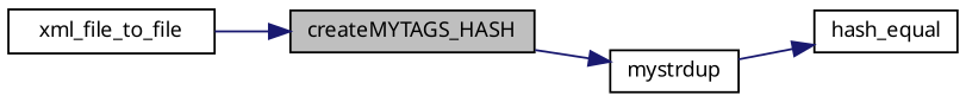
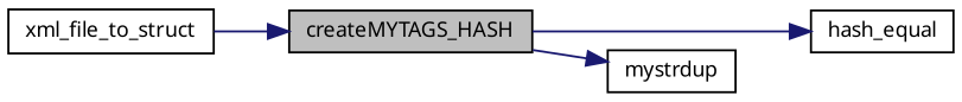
  digraph {
    fontname="Noto Sans"
    rankdir=LR
    node [color=black fillcolor=white fontname="Noto Sans" fontsize=10 shape=record style=filled]
    edge [color=midnightblue fontname="Noto Sans" fontsize=10 labelfontname=FreeSans labelfontsize=10 style=solid]
    n1 [fillcolor=grey75 fontcolor=black height=0.2 label=createMYTAGS_HASH width=0.4]
    n2 [height=0.2 label=hash_equal width=0.4]
    n3 [height=0.2 label=mystrdup width=0.4]
-   n4 [height=0.2 label=xml_file_to_file width=0.4]
-   n3 -> n2
+   n4 [height=0.2 label=xml_file_to_struct width=0.4]
+   n1 -> n2
    n1 -> n3
    n4 -> n1
  }
